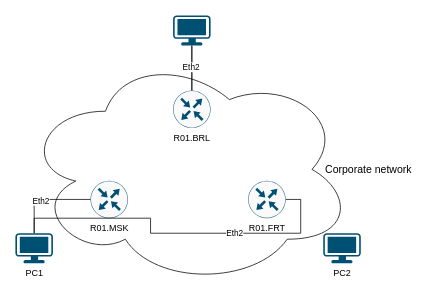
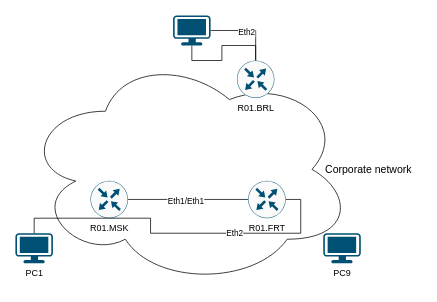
  <mxCell id="0" />
  <mxCell id="1" parent="0" />
  <mxCell id="2" value="" style="ellipse;shape=cloud;whiteSpace=wrap;html=1;" vertex="1" parent="1"><mxGeometry x="30" y="70" width="440" height="310" as="geometry" /></mxCell>
  <mxCell id="3" value="R01.MSK" style="sketch=0;points=[[0.5,0,0],[1,0.5,0],[0.5,1,0],[0,0.5,0],[0.145,0.145,0],[0.856,0.145,0],[0.855,0.856,0],[0.145,0.855,0]];verticalLabelPosition=bottom;html=1;verticalAlign=top;aspect=fixed;align=center;pointerEvents=1;shape=mxgraph.cisco19.rect;prIcon=router;fillColor=#FAFAFA;strokeColor=#005073;" vertex="1" parent="1"><mxGeometry x="120" y="240" width="50" height="50" as="geometry" /></mxCell>
+ <mxCell id="4" style="edgeStyle=orthogonalEdgeStyle;rounded=0;orthogonalLoop=1;jettySize=auto;html=1;exitX=0;exitY=0.5;exitDx=0;exitDy=0;exitPerimeter=0;entryX=1;entryY=0.5;entryDx=0;entryDy=0;entryPerimeter=0;endArrow=none;endFill=0;" edge="1" parent="1" source="7" target="3"><mxGeometry relative="1" as="geometry" /></mxCell>
+ <mxCell id="5" value="Eth1/Eth1" style="edgeLabel;html=1;align=center;verticalAlign=middle;resizable=0;points=[];" vertex="1" connectable="0" parent="4"><mxGeometry x="0.05" y="2" relative="1" as="geometry"><mxPoint as="offset" /></mxGeometry></mxCell>
  <mxCell id="6" value="Eth2" style="edgeStyle=orthogonalEdgeStyle;rounded=0;orthogonalLoop=1;jettySize=auto;html=1;exitX=1;exitY=0.5;exitDx=0;exitDy=0;exitPerimeter=0;endArrow=none;endFill=0;" edge="1" parent="1" source="7" target="12"><mxGeometry x="-0.333" relative="1" as="geometry"><mxPoint as="offset" /></mxGeometry></mxCell>
  <mxCell id="7" value="R01.FRT" style="sketch=0;points=[[0.5,0,0],[1,0.5,0],[0.5,1,0],[0,0.5,0],[0.145,0.145,0],[0.856,0.145,0],[0.855,0.856,0],[0.145,0.855,0]];verticalLabelPosition=bottom;html=1;verticalAlign=top;aspect=fixed;align=center;pointerEvents=1;shape=mxgraph.cisco19.rect;prIcon=router;fillColor=#FAFAFA;strokeColor=#005073;" vertex="1" parent="1"><mxGeometry x="330" y="240" width="50" height="50" as="geometry" /></mxCell>
  <mxCell id="8" style="edgeStyle=orthogonalEdgeStyle;rounded=0;orthogonalLoop=1;jettySize=auto;html=1;exitX=0.5;exitY=0;exitDx=0;exitDy=0;exitPerimeter=0;entryX=0.5;entryY=1;entryDx=0;entryDy=0;entryPerimeter=0;endArrow=none;endFill=0;" edge="1" parent="1" source="9" target="16"><mxGeometry relative="1" as="geometry" /></mxCell>
- <mxCell id="9" value="R01.BRL" style="sketch=0;points=[[0.5,0,0],[1,0.5,0],[0.5,1,0],[0,0.5,0],[0.145,0.145,0],[0.856,0.145,0],[0.855,0.856,0],[0.145,0.855,0]];verticalLabelPosition=bottom;html=1;verticalAlign=top;aspect=fixed;align=center;pointerEvents=1;shape=mxgraph.cisco19.rect;prIcon=router;fillColor=#FAFAFA;strokeColor=#005073;" vertex="1" parent="1"><mxGeometry x="230" y="120" width="50" height="50" as="geometry" /></mxCell>
- <mxCell id="10" style="edgeStyle=orthogonalEdgeStyle;rounded=0;orthogonalLoop=1;jettySize=auto;html=1;exitX=0.5;exitY=0;exitDx=0;exitDy=0;exitPerimeter=0;entryX=0;entryY=0.5;entryDx=0;entryDy=0;entryPerimeter=0;endArrow=none;endFill=0;" edge="1" parent="1" source="12" target="3"><mxGeometry relative="1" as="geometry" /></mxCell>
- <mxCell id="11" value="Eth2" style="edgeLabel;html=1;align=center;verticalAlign=middle;resizable=0;points=[];" vertex="1" connectable="0" parent="10"><mxGeometry x="-0.117" y="-1" relative="1" as="geometry"><mxPoint as="offset" /></mxGeometry></mxCell>
+ <mxCell id="9" value="R01.BRL" style="sketch=0;points=[[0.5,0,0],[1,0.5,0],[0.5,1,0],[0,0.5,0],[0.145,0.145,0],[0.856,0.145,0],[0.855,0.856,0],[0.145,0.855,0]];verticalLabelPosition=bottom;html=1;verticalAlign=top;aspect=fixed;align=center;pointerEvents=1;shape=mxgraph.cisco19.rect;prIcon=router;fillColor=#FAFAFA;strokeColor=#005073;" vertex="1" parent="1"><mxGeometry x="315" y="80" width="50" height="50" as="geometry" /></mxCell>
  <mxCell id="12" value="PC1" style="points=[[0.03,0.03,0],[0.5,0,0],[0.97,0.03,0],[1,0.4,0],[0.97,0.745,0],[0.5,1,0],[0.03,0.745,0],[0,0.4,0]];verticalLabelPosition=bottom;sketch=0;html=1;verticalAlign=top;aspect=fixed;align=center;pointerEvents=1;shape=mxgraph.cisco19.workstation;fillColor=#005073;strokeColor=none;" vertex="1" parent="1"><mxGeometry x="20" y="310" width="50" height="40" as="geometry" /></mxCell>
- <mxCell id="13" value="PC2" style="points=[[0.03,0.03,0],[0.5,0,0],[0.97,0.03,0],[1,0.4,0],[0.97,0.745,0],[0.5,1,0],[0.03,0.745,0],[0,0.4,0]];verticalLabelPosition=bottom;sketch=0;html=1;verticalAlign=top;aspect=fixed;align=center;pointerEvents=1;shape=mxgraph.cisco19.workstation;fillColor=#005073;strokeColor=none;" vertex="1" parent="1"><mxGeometry x="430" y="310" width="50" height="40" as="geometry" /></mxCell>
+ <mxCell id="13" value="PC9" style="points=[[0.03,0.03,0],[0.5,0,0],[0.97,0.03,0],[1,0.4,0],[0.97,0.745,0],[0.5,1,0],[0.03,0.745,0],[0,0.4,0]];verticalLabelPosition=bottom;sketch=0;html=1;verticalAlign=top;aspect=fixed;align=center;pointerEvents=1;shape=mxgraph.cisco19.workstation;fillColor=#005073;strokeColor=none;" vertex="1" parent="1"><mxGeometry x="430" y="310" width="50" height="40" as="geometry" /></mxCell>
  <mxCell id="14" value="" style="edgeStyle=orthogonalEdgeStyle;rounded=0;orthogonalLoop=1;jettySize=auto;html=1;endArrow=none;endFill=0;" edge="1" parent="1" source="16" target="9"><mxGeometry relative="1" as="geometry" /></mxCell>
  <mxCell id="15" value="Eth2" style="edgeLabel;html=1;align=center;verticalAlign=middle;resizable=0;points=[];" vertex="1" connectable="0" parent="14"><mxGeometry x="-0.067" y="-2" relative="1" as="geometry"><mxPoint as="offset" /></mxGeometry></mxCell>
  <mxCell id="16" value="" style="points=[[0.03,0.03,0],[0.5,0,0],[0.97,0.03,0],[1,0.4,0],[0.97,0.745,0],[0.5,1,0],[0.03,0.745,0],[0,0.4,0]];verticalLabelPosition=bottom;sketch=0;html=1;verticalAlign=top;aspect=fixed;align=center;pointerEvents=1;shape=mxgraph.cisco19.workstation;fillColor=#005073;strokeColor=none;" vertex="1" parent="1"><mxGeometry x="230" y="20" width="50" height="40" as="geometry" /></mxCell>
  <mxCell id="17" value="&lt;font style=&quot;font-size: 14px;&quot;&gt;Corporate network&lt;/font&gt;" style="text;html=1;align=center;verticalAlign=middle;resizable=0;points=[];autosize=1;strokeColor=none;fillColor=none;" vertex="1" parent="1"><mxGeometry x="420" y="210" width="140" height="30" as="geometry" /></mxCell>
